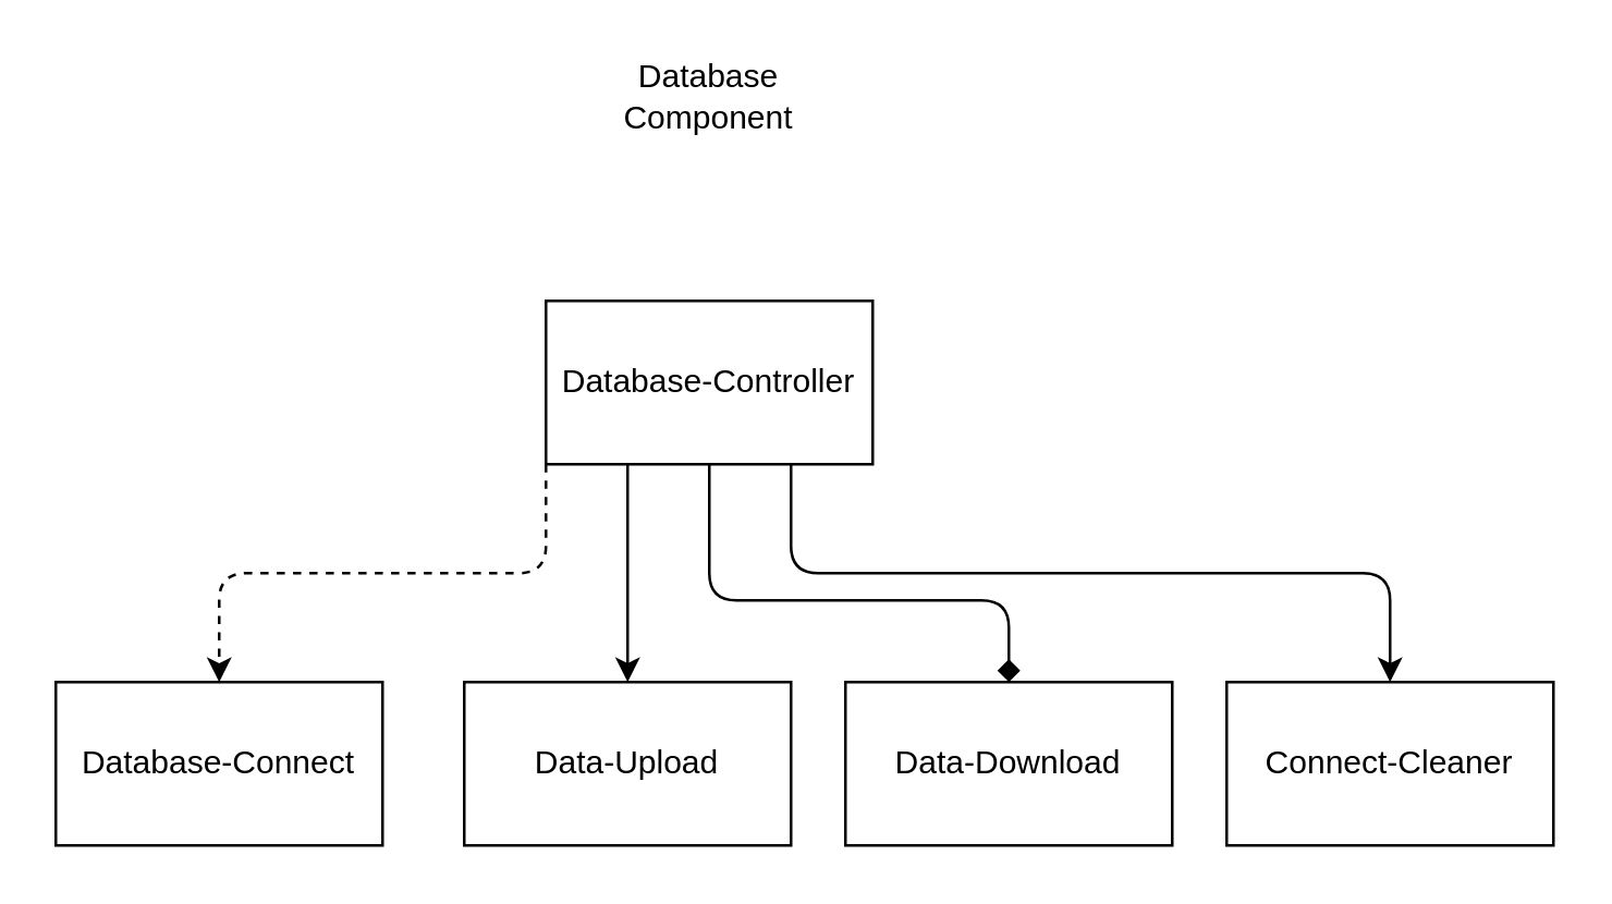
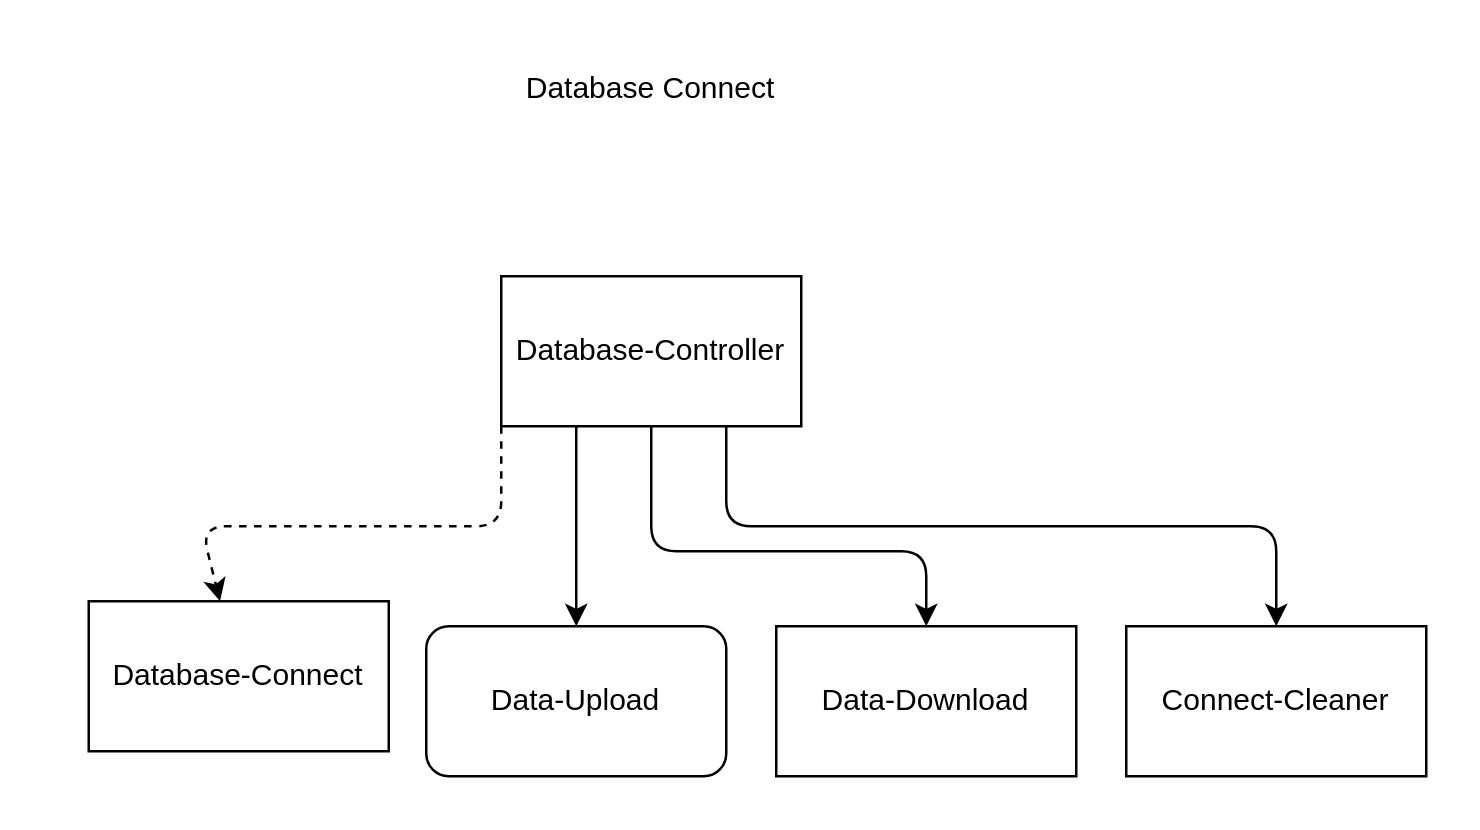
  <mxCell id="0" />
  <mxCell id="1" parent="0" />
  <mxCell id="2" value="" style="edgeStyle=none;html=1;exitX=0;exitY=1;exitDx=0;exitDy=0;dashed=1;" edge="1" parent="1" source="6" target="7"><mxGeometry relative="1" as="geometry"><mxPoint x="260" y="180" as="sourcePoint" /><Array as="points"><mxPoint x="200" y="210" /><mxPoint x="80" y="210" /></Array></mxGeometry></mxCell>
  <mxCell id="3" style="edgeStyle=none;html=1;entryX=0.5;entryY=0;entryDx=0;entryDy=0;exitX=0.75;exitY=1;exitDx=0;exitDy=0;" edge="1" parent="1" source="6" target="8"><mxGeometry relative="1" as="geometry"><Array as="points"><mxPoint x="290" y="210" /><mxPoint x="510" y="210" /></Array></mxGeometry></mxCell>
- <mxCell id="4" value="" style="edgeStyle=none;html=1;endArrow=diamond;" edge="1" parent="1" source="6" target="10"><mxGeometry relative="1" as="geometry"><Array as="points"><mxPoint x="260" y="220" /><mxPoint x="370" y="220" /></Array></mxGeometry></mxCell>
+ <mxCell id="4" value="" style="edgeStyle=none;html=1;" edge="1" parent="1" source="6" target="10"><mxGeometry relative="1" as="geometry"><Array as="points"><mxPoint x="260" y="220" /><mxPoint x="370" y="220" /></Array></mxGeometry></mxCell>
  <mxCell id="5" style="edgeStyle=none;html=1;exitX=0.25;exitY=1;exitDx=0;exitDy=0;entryX=0.5;entryY=0;entryDx=0;entryDy=0;" edge="1" parent="1" source="6" target="9"><mxGeometry relative="1" as="geometry" /></mxCell>
  <mxCell id="6" value="Database-Controller" style="rounded=0;whiteSpace=wrap;html=1;" vertex="1" parent="1"><mxGeometry x="200" y="110" width="120" height="60" as="geometry" /></mxCell>
- <mxCell id="7" value="Database-Connect" style="rounded=0;whiteSpace=wrap;html=1;" vertex="1" parent="1"><mxGeometry x="20" y="250" width="120" height="60" as="geometry" /></mxCell>
+ <mxCell id="7" value="Database-Connect" style="rounded=0;whiteSpace=wrap;html=1;" vertex="1" parent="1"><mxGeometry x="35" y="240" width="120" height="60" as="geometry" /></mxCell>
  <mxCell id="8" value="Connect-Cleaner" style="rounded=0;whiteSpace=wrap;html=1;" vertex="1" parent="1"><mxGeometry x="450" y="250" width="120" height="60" as="geometry" /></mxCell>
- <mxCell id="9" value="Data-Upload" style="rounded=0;whiteSpace=wrap;html=1;" vertex="1" parent="1"><mxGeometry x="170" y="250" width="120" height="60" as="geometry" /></mxCell>
+ <mxCell id="9" value="Data-Upload" style="whiteSpace=wrap;html=1;rounded=1;" vertex="1" parent="1"><mxGeometry x="170" y="250" width="120" height="60" as="geometry" /></mxCell>
  <mxCell id="10" value="Data-Download" style="rounded=0;whiteSpace=wrap;html=1;" vertex="1" parent="1"><mxGeometry x="310" y="250" width="120" height="60" as="geometry" /></mxCell>
- <mxCell id="11" value="Database Component" style="text;html=1;strokeColor=none;fillColor=none;align=center;verticalAlign=middle;whiteSpace=wrap;rounded=0;" vertex="1" parent="1"><mxGeometry x="205" y="20" width="110" height="30" as="geometry" /></mxCell>
+ <mxCell id="11" value="Database Connect" style="text;html=1;strokeColor=none;fillColor=none;align=center;verticalAlign=middle;whiteSpace=wrap;rounded=0;" vertex="1" parent="1"><mxGeometry x="205" y="20" width="110" height="30" as="geometry" /></mxCell>
